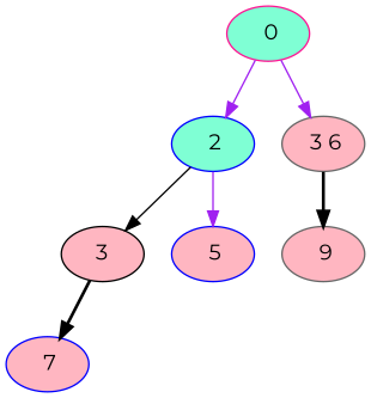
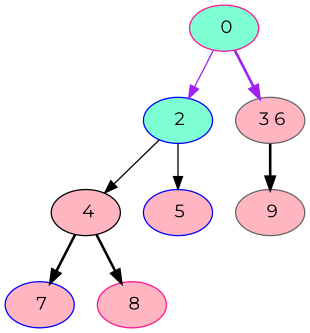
  digraph {
    fontname=Montserrat
    node [color=blue fillcolor=lightpink fontname=Montserrat style=filled]
    edge [color=black fontname=Montserrat style=solid]
    " 0" [color=deeppink fillcolor=aquamarine]
    " 2" [fillcolor=aquamarine]
    " 3 6" [color=gray40]
-   " 4" [color=black label=3]
+   " 4" [color=black]
    " 5"
    " 9" [color=gray40]
    " 7"
+   " 8" [color=deeppink]
    " 0" -> " 2" [color=purple]
-   " 0" -> " 3 6" [color=purple]
+   " 0" -> " 3 6" [color=purple style=bold]
    " 2" -> " 4"
-   " 2" -> " 5" [color=purple]
+   " 2" -> " 5"
    " 3 6" -> " 9" [style=bold]
    " 4" -> " 7" [style=bold]
+   " 4" -> " 8" [style=bold]
  }
